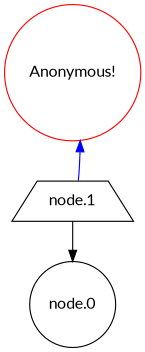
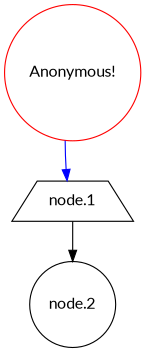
  digraph {
    fontname=Lato
    rankdir=TB
    node [fontname=Lato shape=circle]
    edge [fontname=Lato]
    n1 [color=red label="Anonymous!"]
    "node.1" [shape=trapezium]
-   "node.2" [label="node.0"]
-   "node.1" -> n1 [color=blue]
+   "node.2"
+   n1 -> "node.1" [color=blue]
    "node.1" -> "node.2" [color=black]
  }
